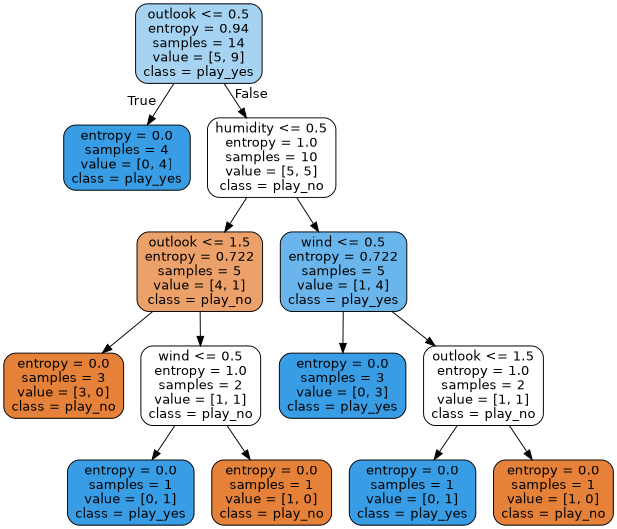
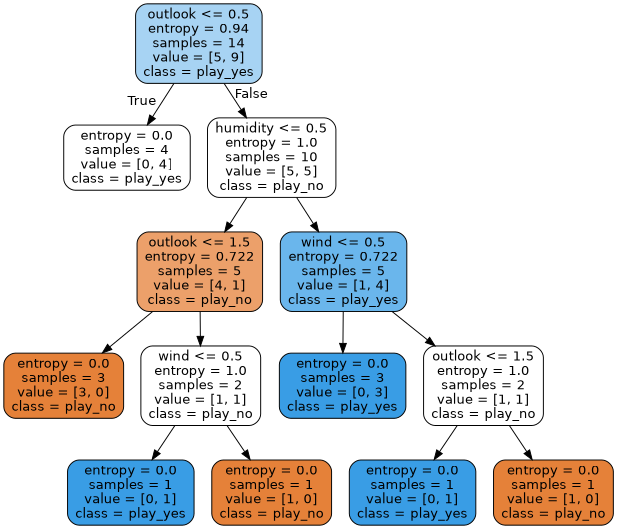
  digraph {
    node [color=black fillcolor="#399de5" fontname=helvetica shape=box style="filled, rounded"]
    edge [fontname=helvetica]
    n1 [fillcolor="#a7d3f3" label="outlook <= 0.5\nentropy = 0.94\nsamples = 14\nvalue = [5, 9]\nclass = play_yes"]
-   n2 [label="entropy = 0.0\nsamples = 4\nvalue = [0, 4]\nclass = play_yes"]
+   n2 [fillcolor="#ffffff" label="entropy = 0.0\nsamples = 4\nvalue = [0, 4]\nclass = play_yes"]
    n3 [fillcolor="#ffffff" label="humidity <= 0.5\nentropy = 1.0\nsamples = 10\nvalue = [5, 5]\nclass = play_no"]
    n4 [fillcolor="#eca06a" label="outlook <= 1.5\nentropy = 0.722\nsamples = 5\nvalue = [4, 1]\nclass = play_no"]
    n5 [fillcolor="#6ab6ec" label="wind <= 0.5\nentropy = 0.722\nsamples = 5\nvalue = [1, 4]\nclass = play_yes"]
    n6 [fillcolor="#e58139" label="entropy = 0.0\nsamples = 3\nvalue = [3, 0]\nclass = play_no"]
    n7 [fillcolor="#ffffff" label="wind <= 0.5\nentropy = 1.0\nsamples = 2\nvalue = [1, 1]\nclass = play_no"]
    n8 [label="entropy = 0.0\nsamples = 1\nvalue = [0, 1]\nclass = play_yes"]
    n9 [fillcolor="#e58139" label="entropy = 0.0\nsamples = 1\nvalue = [1, 0]\nclass = play_no"]
    n10 [label="entropy = 0.0\nsamples = 3\nvalue = [0, 3]\nclass = play_yes"]
    n11 [fillcolor="#ffffff" label="outlook <= 1.5\nentropy = 1.0\nsamples = 2\nvalue = [1, 1]\nclass = play_no"]
    n12 [label="entropy = 0.0\nsamples = 1\nvalue = [0, 1]\nclass = play_yes"]
    n13 [fillcolor="#e58139" label="entropy = 0.0\nsamples = 1\nvalue = [1, 0]\nclass = play_no"]
    n1 -> n2 [headlabel=True labelangle=45 labeldistance=2.5]
    n1 -> n3 [headlabel=False labelangle=-45 labeldistance=2.5]
    n3 -> n4
    n3 -> n5
    n4 -> n6
    n4 -> n7
    n5 -> n10
    n5 -> n11
    n7 -> n8
    n7 -> n9
    n11 -> n12
    n11 -> n13
  }
